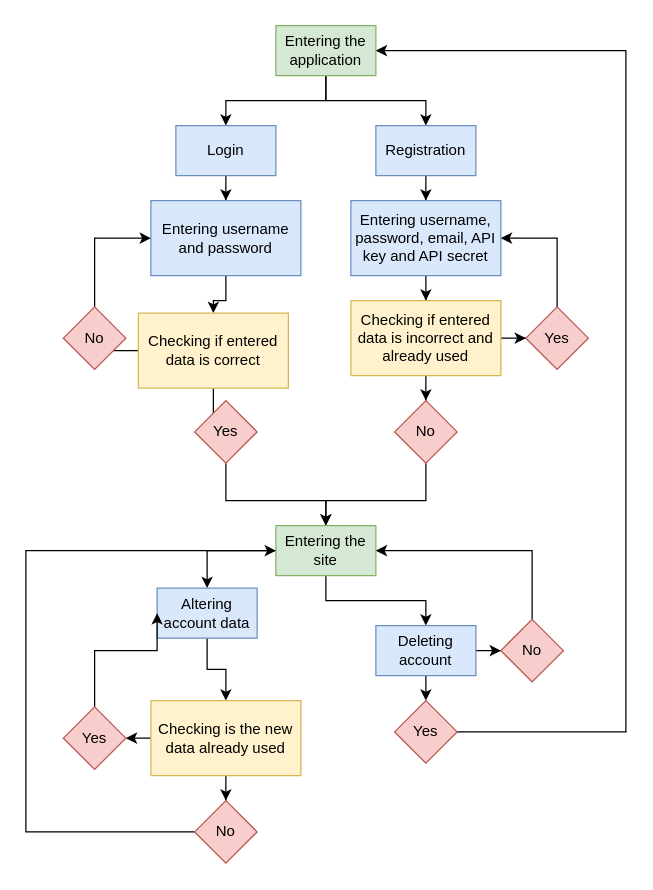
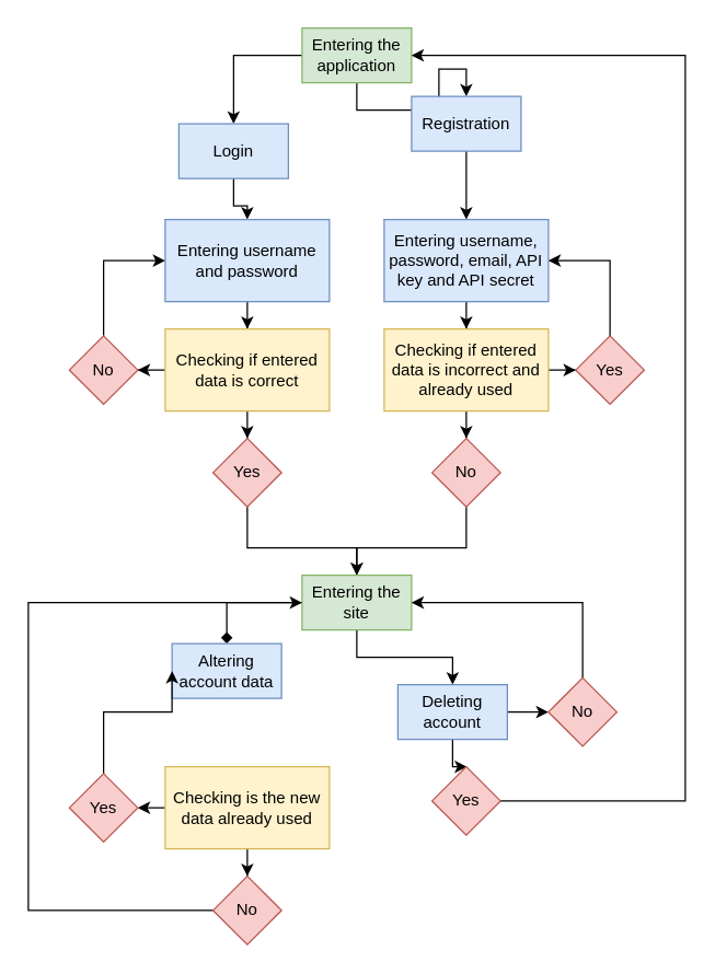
  <mxCell id="0" />
  <mxCell id="1" parent="0" />
  <mxCell id="2" style="edgeStyle=orthogonalEdgeStyle;rounded=0;orthogonalLoop=1;jettySize=auto;html=1;" edge="1" parent="1" source="4" target="6"><mxGeometry relative="1" as="geometry" /></mxCell>
  <mxCell id="3" style="edgeStyle=orthogonalEdgeStyle;rounded=0;orthogonalLoop=1;jettySize=auto;html=1;" edge="1" parent="1" source="4" target="8"><mxGeometry relative="1" as="geometry" /></mxCell>
  <mxCell id="4" value="Entering the application" style="rounded=0;whiteSpace=wrap;html=1;fillColor=#d5e8d4;strokeColor=#82b366;" vertex="1" parent="1"><mxGeometry x="220" y="20" width="80" height="40" as="geometry" /></mxCell>
  <mxCell id="5" style="edgeStyle=orthogonalEdgeStyle;rounded=0;orthogonalLoop=1;jettySize=auto;html=1;" edge="1" parent="1" source="6" target="10"><mxGeometry relative="1" as="geometry" /></mxCell>
- <mxCell id="6" value="Login" style="rounded=0;whiteSpace=wrap;html=1;fillColor=#dae8fc;strokeColor=#6c8ebf;" vertex="1" parent="1"><mxGeometry x="140" y="100" width="80" height="40" as="geometry" /></mxCell>
+ <mxCell id="6" value="Login" style="rounded=0;whiteSpace=wrap;html=1;fillColor=#dae8fc;strokeColor=#6c8ebf;" vertex="1" parent="1"><mxGeometry x="130" y="90" width="80" height="40" as="geometry" /></mxCell>
  <mxCell id="7" style="edgeStyle=orthogonalEdgeStyle;rounded=0;orthogonalLoop=1;jettySize=auto;html=1;" edge="1" parent="1" source="8" target="22"><mxGeometry relative="1" as="geometry" /></mxCell>
- <mxCell id="8" value="Registration" style="rounded=0;whiteSpace=wrap;html=1;fillColor=#dae8fc;strokeColor=#6c8ebf;" vertex="1" parent="1"><mxGeometry x="300" y="100" width="80" height="40" as="geometry" /></mxCell>
+ <mxCell id="8" value="Registration" style="rounded=0;whiteSpace=wrap;html=1;fillColor=#dae8fc;strokeColor=#6c8ebf;" vertex="1" parent="1"><mxGeometry x="300" y="70" width="80" height="40" as="geometry" /></mxCell>
  <mxCell id="9" style="edgeStyle=orthogonalEdgeStyle;rounded=0;orthogonalLoop=1;jettySize=auto;html=1;" edge="1" parent="1" source="10" target="13"><mxGeometry relative="1" as="geometry" /></mxCell>
  <mxCell id="10" value="Entering username and password" style="rounded=0;whiteSpace=wrap;html=1;fillColor=#dae8fc;strokeColor=#6c8ebf;" vertex="1" parent="1"><mxGeometry x="120" y="160" width="120" height="60" as="geometry" /></mxCell>
  <mxCell id="11" style="edgeStyle=orthogonalEdgeStyle;rounded=0;orthogonalLoop=1;jettySize=auto;html=1;" edge="1" parent="1" source="13" target="15"><mxGeometry relative="1" as="geometry" /></mxCell>
  <mxCell id="12" style="edgeStyle=orthogonalEdgeStyle;rounded=0;orthogonalLoop=1;jettySize=auto;html=1;entryX=1;entryY=0.5;entryDx=0;entryDy=0;" edge="1" parent="1" source="13" target="17"><mxGeometry relative="1" as="geometry" /></mxCell>
- <mxCell id="13" value="Checking if entered data is correct" style="rounded=0;whiteSpace=wrap;html=1;fillColor=#fff2cc;strokeColor=#d6b656;" vertex="1" parent="1"><mxGeometry x="110" y="250" width="120" height="60" as="geometry" /></mxCell>
+ <mxCell id="13" value="Checking if entered data is correct" style="rounded=0;whiteSpace=wrap;html=1;fillColor=#fff2cc;strokeColor=#d6b656;" vertex="1" parent="1"><mxGeometry x="120" y="240" width="120" height="60" as="geometry" /></mxCell>
  <mxCell id="14" style="edgeStyle=orthogonalEdgeStyle;rounded=0;orthogonalLoop=1;jettySize=auto;html=1;exitX=0.5;exitY=1;exitDx=0;exitDy=0;" edge="1" parent="1" source="15" target="20"><mxGeometry relative="1" as="geometry"><Array as="points"><mxPoint x="180" y="400" /><mxPoint x="260" y="400" /></Array></mxGeometry></mxCell>
  <mxCell id="15" value="Yes" style="rhombus;whiteSpace=wrap;html=1;fillColor=#f8cecc;strokeColor=#b85450;" vertex="1" parent="1"><mxGeometry x="155" y="320" width="50" height="50" as="geometry" /></mxCell>
  <mxCell id="16" style="edgeStyle=orthogonalEdgeStyle;rounded=0;orthogonalLoop=1;jettySize=auto;html=1;entryX=0;entryY=0.5;entryDx=0;entryDy=0;exitX=0.5;exitY=0;exitDx=0;exitDy=0;" edge="1" parent="1" source="17" target="10"><mxGeometry relative="1" as="geometry"><mxPoint x="60" y="120" as="targetPoint" /><Array as="points"><mxPoint x="75" y="190" /></Array></mxGeometry></mxCell>
  <mxCell id="17" value="No" style="rhombus;whiteSpace=wrap;html=1;fillColor=#f8cecc;strokeColor=#b85450;" vertex="1" parent="1"><mxGeometry x="50" y="245" width="50" height="50" as="geometry" /></mxCell>
- <mxCell id="18" style="edgeStyle=orthogonalEdgeStyle;rounded=0;orthogonalLoop=1;jettySize=auto;html=1;entryX=0.5;entryY=0;entryDx=0;entryDy=0;" edge="1" parent="1" source="20" target="31"><mxGeometry relative="1" as="geometry" /></mxCell>
+ <mxCell id="18" style="edgeStyle=orthogonalEdgeStyle;rounded=0;orthogonalLoop=1;jettySize=auto;html=1;entryX=0.5;entryY=0;entryDx=0;entryDy=0;endArrow=diamond;" edge="1" parent="1" source="20" target="31"><mxGeometry relative="1" as="geometry" /></mxCell>
  <mxCell id="19" style="edgeStyle=orthogonalEdgeStyle;rounded=0;orthogonalLoop=1;jettySize=auto;html=1;entryX=0.5;entryY=0;entryDx=0;entryDy=0;" edge="1" parent="1" source="20" target="34"><mxGeometry relative="1" as="geometry" /></mxCell>
  <mxCell id="20" value="Entering the site" style="rounded=0;whiteSpace=wrap;html=1;fillColor=#d5e8d4;strokeColor=#82b366;" vertex="1" parent="1"><mxGeometry x="220" y="420" width="80" height="40" as="geometry" /></mxCell>
  <mxCell id="21" style="edgeStyle=orthogonalEdgeStyle;rounded=0;orthogonalLoop=1;jettySize=auto;html=1;" edge="1" parent="1" source="22" target="25"><mxGeometry relative="1" as="geometry" /></mxCell>
  <mxCell id="22" value="Entering username, password, email, API key and API secret" style="rounded=0;whiteSpace=wrap;html=1;fillColor=#dae8fc;strokeColor=#6c8ebf;" vertex="1" parent="1"><mxGeometry x="280" y="160" width="120" height="60" as="geometry" /></mxCell>
  <mxCell id="23" style="edgeStyle=orthogonalEdgeStyle;rounded=0;orthogonalLoop=1;jettySize=auto;html=1;" edge="1" parent="1" source="25" target="27"><mxGeometry relative="1" as="geometry" /></mxCell>
  <mxCell id="24" style="edgeStyle=orthogonalEdgeStyle;rounded=0;orthogonalLoop=1;jettySize=auto;html=1;" edge="1" parent="1" source="25" target="29"><mxGeometry relative="1" as="geometry" /></mxCell>
  <mxCell id="25" value="Checking if entered data is incorrect and already used" style="rounded=0;whiteSpace=wrap;html=1;fillColor=#fff2cc;strokeColor=#d6b656;" vertex="1" parent="1"><mxGeometry x="280" y="240" width="120" height="60" as="geometry" /></mxCell>
  <mxCell id="26" style="edgeStyle=orthogonalEdgeStyle;rounded=0;orthogonalLoop=1;jettySize=auto;html=1;entryX=0.5;entryY=0;entryDx=0;entryDy=0;" edge="1" parent="1" source="27" target="20"><mxGeometry relative="1" as="geometry"><Array as="points"><mxPoint x="340" y="400" /><mxPoint x="260" y="400" /></Array></mxGeometry></mxCell>
  <mxCell id="27" value="No" style="rhombus;whiteSpace=wrap;html=1;fillColor=#f8cecc;strokeColor=#b85450;" vertex="1" parent="1"><mxGeometry x="315" y="320" width="50" height="50" as="geometry" /></mxCell>
  <mxCell id="28" style="edgeStyle=orthogonalEdgeStyle;rounded=0;orthogonalLoop=1;jettySize=auto;html=1;entryX=1;entryY=0.5;entryDx=0;entryDy=0;exitX=0.5;exitY=0;exitDx=0;exitDy=0;" edge="1" parent="1" source="29" target="22"><mxGeometry relative="1" as="geometry"><Array as="points"><mxPoint x="445" y="190" /></Array></mxGeometry></mxCell>
  <mxCell id="29" value="Yes" style="rhombus;whiteSpace=wrap;html=1;fillColor=#f8cecc;strokeColor=#b85450;" vertex="1" parent="1"><mxGeometry x="420" y="245" width="50" height="50" as="geometry" /></mxCell>
- <mxCell id="30" style="edgeStyle=orthogonalEdgeStyle;rounded=0;orthogonalLoop=1;jettySize=auto;html=1;" edge="1" parent="1" source="31" target="41"><mxGeometry relative="1" as="geometry" /></mxCell>
  <mxCell id="31" value="Altering account data" style="rounded=0;whiteSpace=wrap;html=1;fillColor=#dae8fc;strokeColor=#6c8ebf;" vertex="1" parent="1"><mxGeometry x="125" y="470" width="80" height="40" as="geometry" /></mxCell>
  <mxCell id="32" style="edgeStyle=orthogonalEdgeStyle;rounded=0;orthogonalLoop=1;jettySize=auto;html=1;" edge="1" parent="1" source="34"><mxGeometry relative="1" as="geometry"><mxPoint x="340" y="560" as="targetPoint" /></mxGeometry></mxCell>
  <mxCell id="33" style="edgeStyle=orthogonalEdgeStyle;rounded=0;orthogonalLoop=1;jettySize=auto;html=1;" edge="1" parent="1" source="34" target="38"><mxGeometry relative="1" as="geometry" /></mxCell>
- <mxCell id="34" value="Deleting account" style="rounded=0;whiteSpace=wrap;html=1;fillColor=#dae8fc;strokeColor=#6c8ebf;" vertex="1" parent="1"><mxGeometry x="300" y="500" width="80" height="40" as="geometry" /></mxCell>
+ <mxCell id="34" value="Deleting account" style="rounded=0;whiteSpace=wrap;html=1;fillColor=#dae8fc;strokeColor=#6c8ebf;" vertex="1" parent="1"><mxGeometry x="290" y="500" width="80" height="40" as="geometry" /></mxCell>
  <mxCell id="35" style="edgeStyle=orthogonalEdgeStyle;rounded=0;orthogonalLoop=1;jettySize=auto;html=1;" edge="1" parent="1" source="36" target="4"><mxGeometry relative="1" as="geometry"><Array as="points"><mxPoint x="500" y="585" /><mxPoint x="500" y="40" /></Array></mxGeometry></mxCell>
  <mxCell id="36" value="Yes" style="rhombus;whiteSpace=wrap;html=1;fillColor=#f8cecc;strokeColor=#b85450;" vertex="1" parent="1"><mxGeometry x="315" y="560" width="50" height="50" as="geometry" /></mxCell>
  <mxCell id="37" style="edgeStyle=orthogonalEdgeStyle;rounded=0;orthogonalLoop=1;jettySize=auto;html=1;entryX=1;entryY=0.5;entryDx=0;entryDy=0;" edge="1" parent="1" source="38" target="20"><mxGeometry relative="1" as="geometry"><Array as="points"><mxPoint x="425" y="440" /></Array></mxGeometry></mxCell>
  <mxCell id="38" value="No" style="rhombus;whiteSpace=wrap;html=1;fillColor=#f8cecc;strokeColor=#b85450;" vertex="1" parent="1"><mxGeometry x="400" y="495" width="50" height="50" as="geometry" /></mxCell>
  <mxCell id="39" style="edgeStyle=orthogonalEdgeStyle;rounded=0;orthogonalLoop=1;jettySize=auto;html=1;exitX=0;exitY=0.5;exitDx=0;exitDy=0;entryX=1;entryY=0.5;entryDx=0;entryDy=0;" edge="1" parent="1" source="41" target="43"><mxGeometry relative="1" as="geometry" /></mxCell>
  <mxCell id="40" style="edgeStyle=orthogonalEdgeStyle;rounded=0;orthogonalLoop=1;jettySize=auto;html=1;" edge="1" parent="1" source="41" target="45"><mxGeometry relative="1" as="geometry" /></mxCell>
  <mxCell id="41" value="Checking is the new data already used" style="rounded=0;whiteSpace=wrap;html=1;fillColor=#fff2cc;strokeColor=#d6b656;" vertex="1" parent="1"><mxGeometry x="120" y="560" width="120" height="60" as="geometry" /></mxCell>
  <mxCell id="42" style="edgeStyle=orthogonalEdgeStyle;rounded=0;orthogonalLoop=1;jettySize=auto;html=1;entryX=0;entryY=0.5;entryDx=0;entryDy=0;" edge="1" parent="1" source="43" target="31"><mxGeometry relative="1" as="geometry"><Array as="points"><mxPoint x="75" y="520" /></Array></mxGeometry></mxCell>
  <mxCell id="43" value="Yes" style="rhombus;whiteSpace=wrap;html=1;fillColor=#f8cecc;strokeColor=#b85450;" vertex="1" parent="1"><mxGeometry x="50" y="565" width="50" height="50" as="geometry" /></mxCell>
  <mxCell id="44" style="edgeStyle=orthogonalEdgeStyle;rounded=0;orthogonalLoop=1;jettySize=auto;html=1;entryX=0;entryY=0.5;entryDx=0;entryDy=0;" edge="1" parent="1" source="45" target="20"><mxGeometry relative="1" as="geometry"><Array as="points"><mxPoint x="20" y="665" /><mxPoint x="20" y="440" /></Array></mxGeometry></mxCell>
  <mxCell id="45" value="No" style="rhombus;whiteSpace=wrap;html=1;fillColor=#f8cecc;strokeColor=#b85450;" vertex="1" parent="1"><mxGeometry x="155" y="640" width="50" height="50" as="geometry" /></mxCell>
